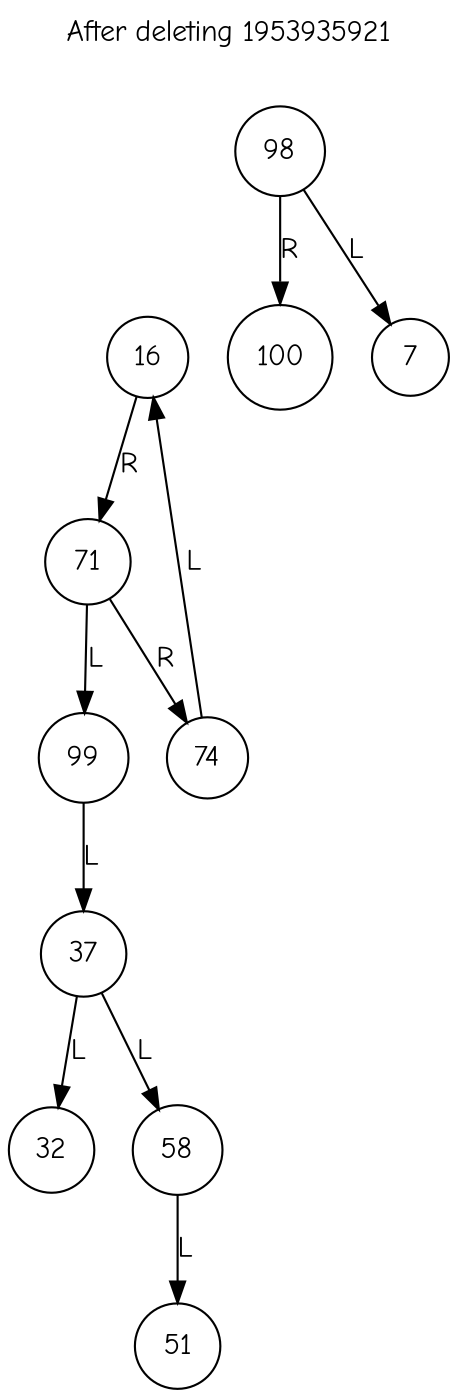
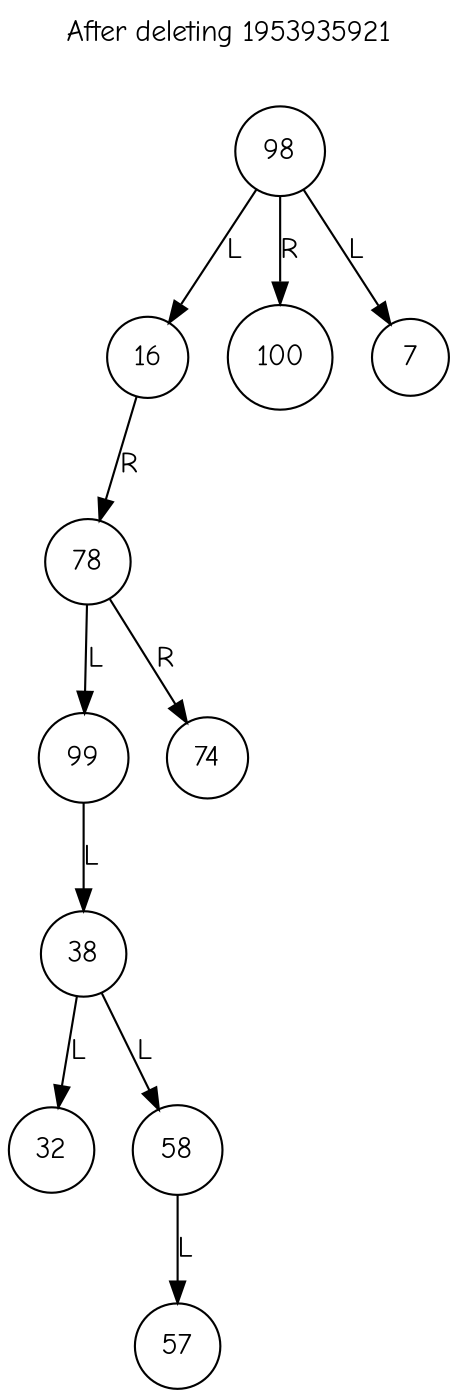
  digraph {
    fontname="Comic Neue"
    label="After deleting 1953935921"
    labelloc=t
    node [fontname="Comic Neue" shape=circle]
    edge [fontname="Comic Neue"]
    98
    16
    100
    7
-   78 [label=71]
+   78
    n6 [label=99]
    n7 [label=74]
-   37
+   37 [label=38]
    n9 [label=32]
    58
-   51
-   n7 -> 16 [label=L]
+   51 [label=57]
+   98 -> 16 [label=L]
    98 -> 100 [label=R]
    98 -> 7 [label=L]
    16 -> 78 [label=R]
    78 -> n6 [label=L]
    78 -> n7 [label=R]
    n6 -> 37 [label=L]
    37 -> n9 [label=L]
    37 -> 58 [label=L]
    58 -> 51 [label=L]
  }
